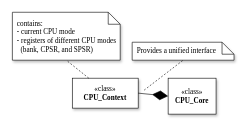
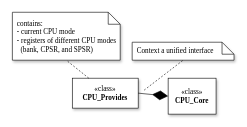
  <mxCell id="0" />
  <mxCell id="1" parent="0" />
- <mxCell id="2" value="«class»&lt;br&gt;&lt;b&gt;CPU_Context&lt;/b&gt;" style="html=1;whiteSpace=wrap;fontFamily=Computer Modern;shadow=1;" parent="1" vertex="1"><mxGeometry x="120" y="130" width="110" height="50" as="geometry" /></mxCell>
+ <mxCell id="2" value="«class»&lt;br&gt;&lt;b&gt;CPU_Provides&lt;/b&gt;" style="html=1;whiteSpace=wrap;fontFamily=Computer Modern;shadow=1;" parent="1" vertex="1"><mxGeometry x="120" y="130" width="110" height="50" as="geometry" /></mxCell>
  <mxCell id="3" value="«class»&lt;br&gt;&lt;b&gt;CPU_Core&lt;/b&gt;" style="html=1;whiteSpace=wrap;fontFamily=Computer Modern;shadow=1;" parent="1" vertex="1"><mxGeometry x="280" y="130" width="80" height="60" as="geometry" /></mxCell>
  <mxCell id="4" value="" style="endArrow=diamondThin;endFill=1;endSize=24;html=1;rounded=0;exitX=1;exitY=0.5;exitDx=0;exitDy=0;entryX=0;entryY=0.5;entryDx=0;entryDy=0;fontFamily=Computer Modern;" parent="1" source="2" target="3" edge="1"><mxGeometry width="160" relative="1" as="geometry"><mxPoint x="250" y="200" as="sourcePoint" /><mxPoint x="410" y="200" as="targetPoint" /></mxGeometry></mxCell>
  <mxCell id="5" value="&lt;div style=&quot;&quot;&gt;&amp;nbsp; contains:&lt;/div&gt;&lt;div style=&quot;&quot;&gt;&amp;nbsp; - current CPU mode&lt;/div&gt;&lt;div style=&quot;&quot;&gt;&amp;nbsp; - registers of different CPU modes&lt;/div&gt;&lt;div style=&quot;&quot;&gt;&amp;nbsp; &amp;nbsp; (bank, CPSR, and SPSR)&lt;/div&gt;" style="shape=note;size=20;whiteSpace=wrap;html=1;align=left;fontFamily=Computer Modern;shadow=1;" parent="1" vertex="1"><mxGeometry x="20" y="20" width="180" height="80" as="geometry" /></mxCell>
  <mxCell id="6" value="" style="endArrow=none;dashed=1;html=1;rounded=0;entryX=0.5;entryY=1;entryDx=0;entryDy=0;entryPerimeter=0;exitX=0.25;exitY=0;exitDx=0;exitDy=0;" parent="1" source="2" target="5" edge="1"><mxGeometry width="50" height="50" relative="1" as="geometry"><mxPoint x="20" y="250" as="sourcePoint" /><mxPoint x="70" y="200" as="targetPoint" /></mxGeometry></mxCell>
- <mxCell id="7" value="&lt;div style=&quot;&quot;&gt;&amp;nbsp; Provides a unified interface&lt;/div&gt;" style="shape=note;size=20;whiteSpace=wrap;html=1;align=left;fontFamily=Computer Modern;shadow=1;" vertex="1" parent="1"><mxGeometry x="220" y="70" width="170" height="30" as="geometry" /></mxCell>
+ <mxCell id="7" value="&lt;div style=&quot;&quot;&gt;&amp;nbsp; Context a unified interface&lt;/div&gt;" style="shape=note;size=20;whiteSpace=wrap;html=1;align=left;fontFamily=Computer Modern;shadow=1;" vertex="1" parent="1"><mxGeometry x="220" y="70" width="170" height="30" as="geometry" /></mxCell>
  <mxCell id="8" value="" style="endArrow=none;dashed=1;html=1;rounded=0;entryX=0.5;entryY=1;entryDx=0;entryDy=0;entryPerimeter=0;" edge="1" parent="1" target="7"><mxGeometry width="50" height="50" relative="1" as="geometry"><mxPoint x="240" y="150" as="sourcePoint" /><mxPoint x="280" y="90" as="targetPoint" /></mxGeometry></mxCell>
